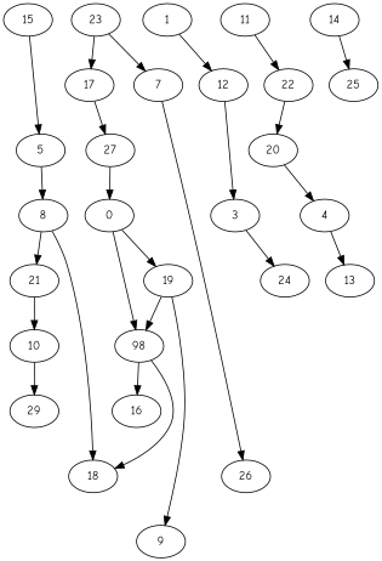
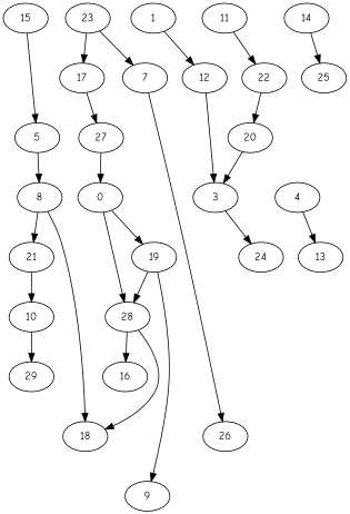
  digraph {
    fontname="Comic Neue"
    node [fontname="Comic Neue"]
    edge [fontname="Comic Neue" weight=0]
    0
    19
-   28 [label=98]
+   28
    9
    18
    16
    1
    12
    3
    24
    14
    25
    4
    13
    5
    8
    21
    10
    29
    11
    22
    15
    20
    7
    26
    17
    27
    23
    0 -> 19
    0 -> 28
    19 -> 28
    19 -> 9
    28 -> 18
    28 -> 16
    1 -> 12
    12 -> 3
    3 -> 24
    14 -> 25
    4 -> 13
    5 -> 8
    8 -> 18
    8 -> 21
    21 -> 10
    10 -> 29
    11 -> 22
    22 -> 20
    15 -> 5
-   20 -> 4
+   20 -> 3
    7 -> 26
    17 -> 27
    27 -> 0
    23 -> 7
    23 -> 17
  }
